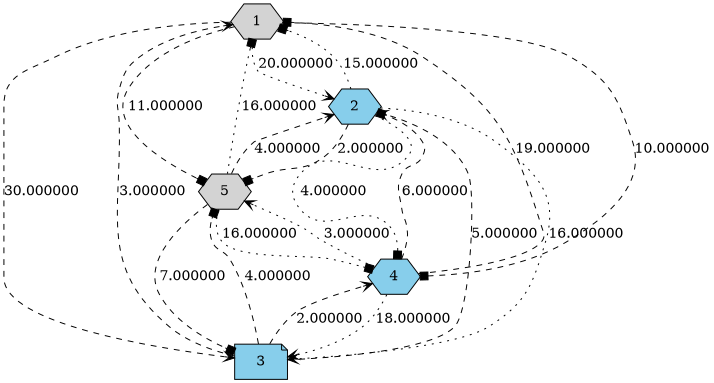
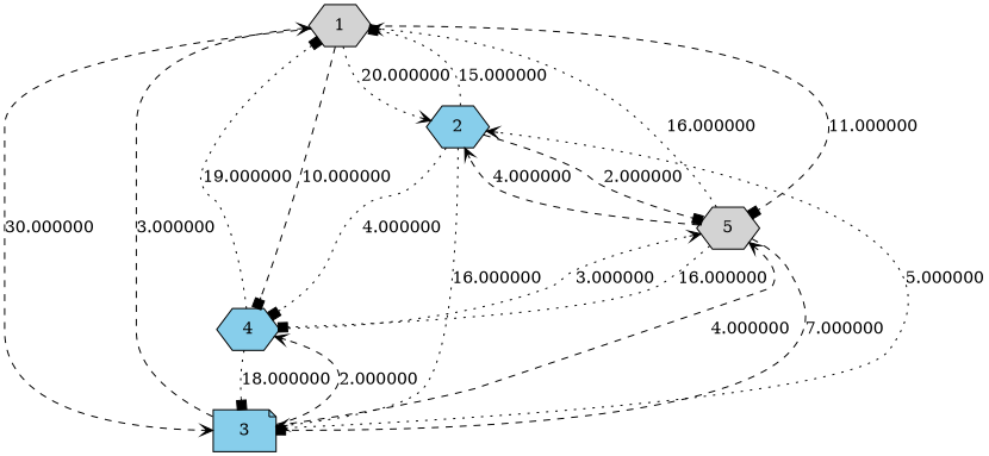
  digraph {
    fontname="DejaVu Serif"
    node [fillcolor=skyblue fontname="DejaVu Serif" shape=hexagon style=filled]
    edge [arrowhead=box fontname="DejaVu Serif" style=dashed weight=16.000000]
    1 [fillcolor=lightgrey]
    2
    3 [shape=note]
    4
    5 [fillcolor=lightgrey]
    1 -> 2 [arrowhead=vee label=20.000000 style=dotted weight=20.000000]
    1 -> 3 [arrowhead=vee label=30.000000 weight=30.000000]
    1 -> 4 [label=10.000000 weight=10.000000]
    1 -> 5 [label=11.000000 weight=11.000000]
    2 -> 1 [label=15.000000 style=dotted weight=15.000000]
    2 -> 3 [arrowhead=vee label=16.000000 style=dotted]
    2 -> 4 [label=4.000000 style=dotted weight=4.000000]
    2 -> 5 [label=2.000000 weight=2.000000]
    3 -> 1 [arrowhead=vee label=3.000000 weight=3.000000]
-   3 -> 2 [arrowhead=vee label=5.000000 weight=5.000000]
+   3 -> 2 [arrowhead=vee label=5.000000 style=dotted weight=5.000000]
    3 -> 4 [arrowhead=vee label=2.000000 weight=2.000000]
-   3 -> 5 [label=4.000000 weight=4.000000]
-   4 -> 1 [label=19.000000 weight=19.000000]
-   4 -> 2 [label=6.000000 weight=6.000000]
-   4 -> 3 [arrowhead=vee label=18.000000 style=dotted weight=18.000000]
+   3 -> 5 [arrowhead=vee label=4.000000 weight=4.000000]
+   4 -> 1 [label=19.000000 style=dotted weight=19.000000]
+   4 -> 3 [label=18.000000 style=dotted weight=18.000000]
    4 -> 5 [arrowhead=vee label=3.000000 style=dotted weight=3.000000]
-   5 -> 1 [label=16.000000 style=dotted]
+   5 -> 1 [arrowhead=vee label=16.000000 style=dotted]
    5 -> 2 [arrowhead=vee label=4.000000 weight=4.000000]
    5 -> 3 [label=7.000000 weight=7.000000]
    5 -> 4 [label=16.000000 style=dotted]
  }
